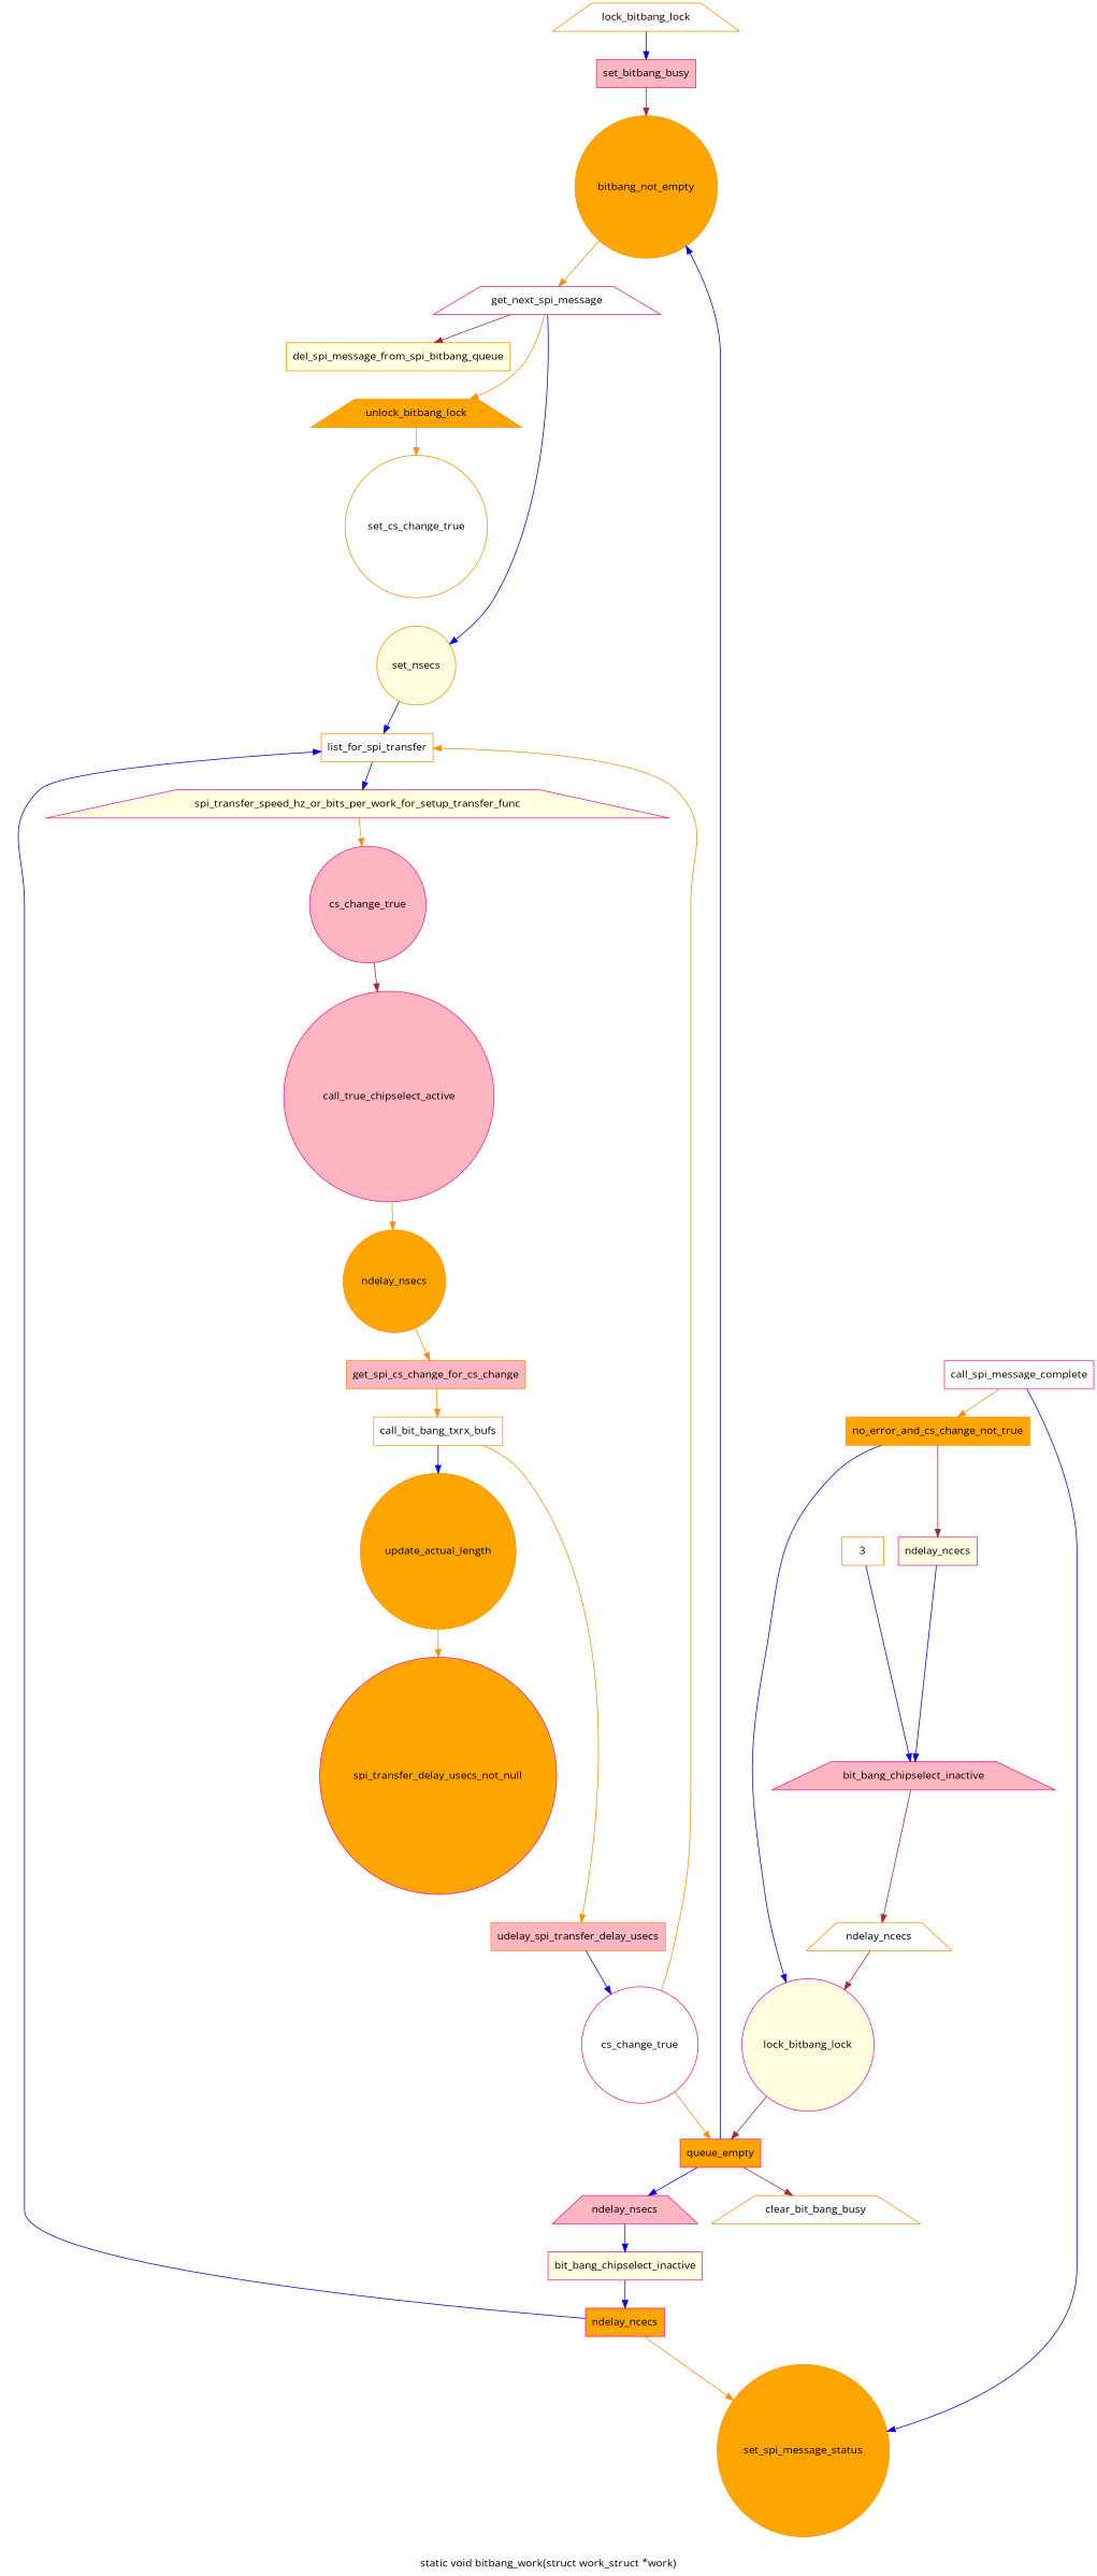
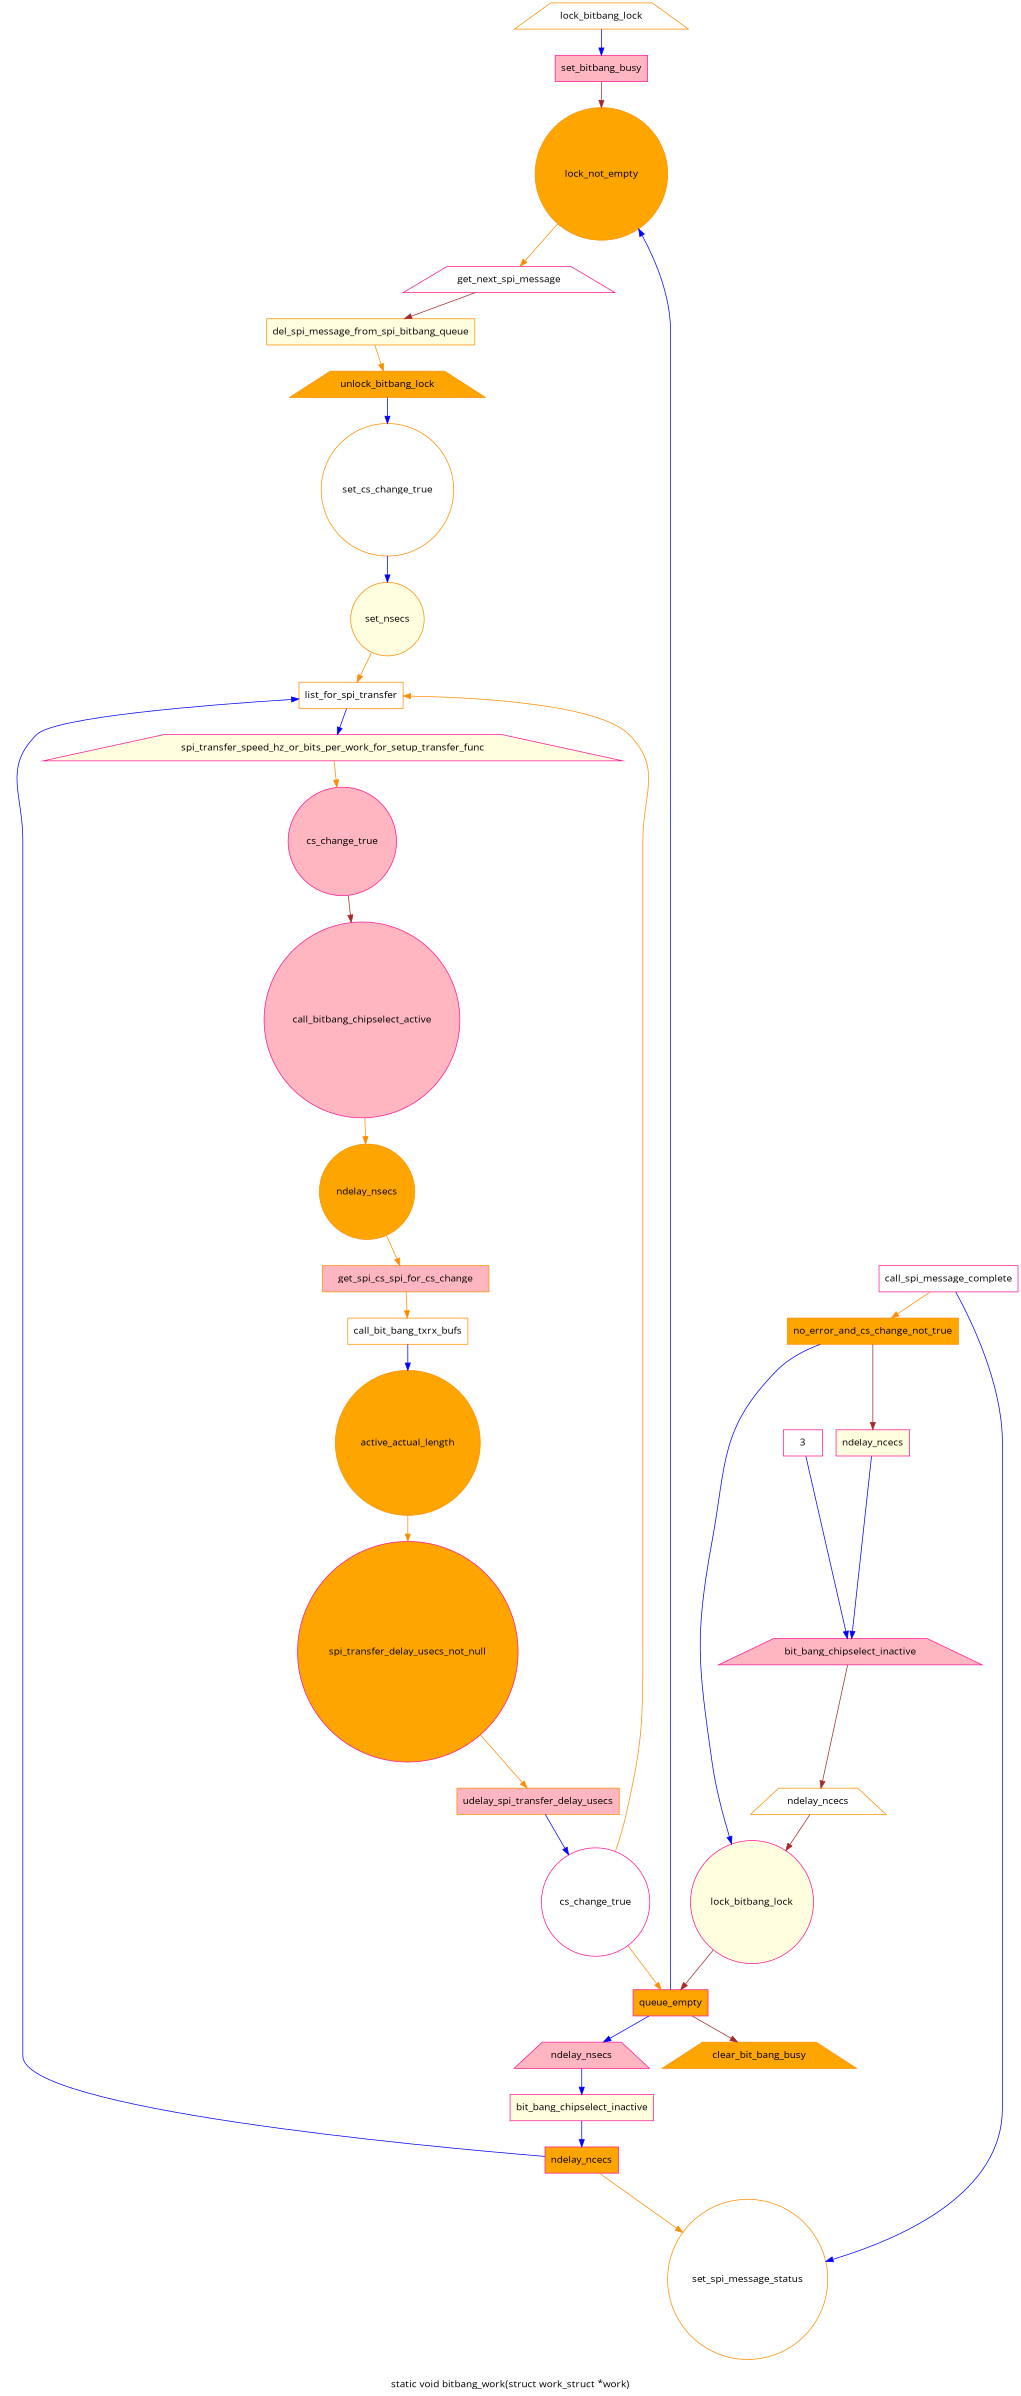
  digraph {
    fontname="Open Sans"
    label="static void bitbang_work(struct work_struct *work)"
    node [color=darkorange fillcolor=orange fontname="Open Sans" shape=box style=filled]
    edge [color=blue fontname="Open Sans"]
    n1 [fillcolor=white label=lock_bitbang_lock shape=trapezium]
    n2 [color=deeppink fillcolor=lightpink label=set_bitbang_busy]
-   n3 [label=bitbang_not_empty shape=circle]
+   n3 [label=lock_not_empty shape=circle]
    n4 [color=deeppink fillcolor=white label=get_next_spi_message shape=trapezium]
    n5 [fillcolor=lightyellow label=del_spi_message_from_spi_bitbang_queue]
    n6 [label=unlock_bitbang_lock shape=trapezium]
    n7 [fillcolor=white label=set_cs_change_true shape=circle]
    n8 [fillcolor=lightyellow label=set_nsecs shape=circle]
    n9 [fillcolor=white label=list_for_spi_transfer]
    n10 [color=deeppink fillcolor=lightyellow label=spi_transfer_speed_hz_or_bits_per_work_for_setup_transfer_func shape=trapezium]
    n11 [color=deeppink fillcolor=lightpink label=cs_change_true shape=circle]
-   n12 [color=deeppink fillcolor=lightpink label=call_true_chipselect_active shape=circle]
+   n12 [color=deeppink fillcolor=lightpink label=call_bitbang_chipselect_active shape=circle]
    n13 [label=ndelay_nsecs shape=circle]
-   n14 [fillcolor=lightpink label=get_spi_cs_change_for_cs_change]
+   n14 [fillcolor=lightpink label=get_spi_cs_spi_for_cs_change]
    n15 [fillcolor=white label=call_bit_bang_txrx_bufs]
-   n16 [label=update_actual_length shape=circle]
+   n16 [label=active_actual_length shape=circle]
    n17 [color=deeppink label=spi_transfer_delay_usecs_not_null shape=circle]
    n18 [fillcolor=lightpink label=udelay_spi_transfer_delay_usecs]
    n19 [color=deeppink fillcolor=white label=cs_change_true shape=circle]
    n20 [color=deeppink label=queue_empty]
    n21 [color=deeppink fillcolor=lightpink label=ndelay_nsecs shape=trapezium]
-   n22 [fillcolor=white label=clear_bit_bang_busy shape=trapezium]
+   n22 [label=clear_bit_bang_busy shape=trapezium]
    n23 [color=deeppink fillcolor=lightyellow label=bit_bang_chipselect_inactive]
    n24 [color=deeppink label=ndelay_ncecs]
-   n25 [label=set_spi_message_status shape=circle]
+   n25 [fillcolor=white label=set_spi_message_status shape=circle]
    n26 [color=deeppink fillcolor=white label=call_spi_message_complete]
    n27 [label=no_error_and_cs_change_not_true]
    n28 [color=deeppink fillcolor=lightyellow label=ndelay_ncecs]
    n29 [color=deeppink fillcolor=lightyellow label=lock_bitbang_lock shape=circle]
    n30 [color=deeppink fillcolor=lightpink label=bit_bang_chipselect_inactive shape=trapezium]
    n31 [fillcolor=white label=ndelay_ncecs shape=trapezium]
-   3 [fillcolor=white]
+   3 [color=deeppink fillcolor=white]
    n1 -> n2
    n2 -> n3 [color=brown]
    n3 -> n4 [color=darkorange]
    n4 -> n5 [color=brown]
-   n4 -> n6 [color=darkorange]
-   n6 -> n7 [color=darkorange]
-   n4 -> n8
-   n8 -> n9
+   n5 -> n6 [color=darkorange]
+   n6 -> n7
+   n7 -> n8
+   n8 -> n9 [color=darkorange]
    n9 -> n10
    n10 -> n11 [color=darkorange]
    n11 -> n12 [color=brown]
    n12 -> n13 [color=darkorange]
    n13 -> n14 [color=darkorange]
    n14 -> n15 [color=darkorange]
    n15 -> n16
    n16 -> n17 [color=darkorange]
-   n15 -> n18 [color=darkorange]
+   n17 -> n18 [color=darkorange]
    n18 -> n19
    n19 -> n9 [color=darkorange]
    n19 -> n20 [color=darkorange]
    n20 -> n3
    n20 -> n21
    n20 -> n22 [color=brown]
    n21 -> n23
    n23 -> n24
    n24 -> n9
    n24 -> n25 [color=darkorange]
    n26 -> n25
    n26 -> n27 [color=darkorange]
    n27 -> n28 [color=brown]
    n27 -> n29
    n28 -> n30
    n29 -> n20 [color=brown]
    n30 -> n31 [color=brown]
    n31 -> n29 [color=brown]
    3 -> n30
  }
